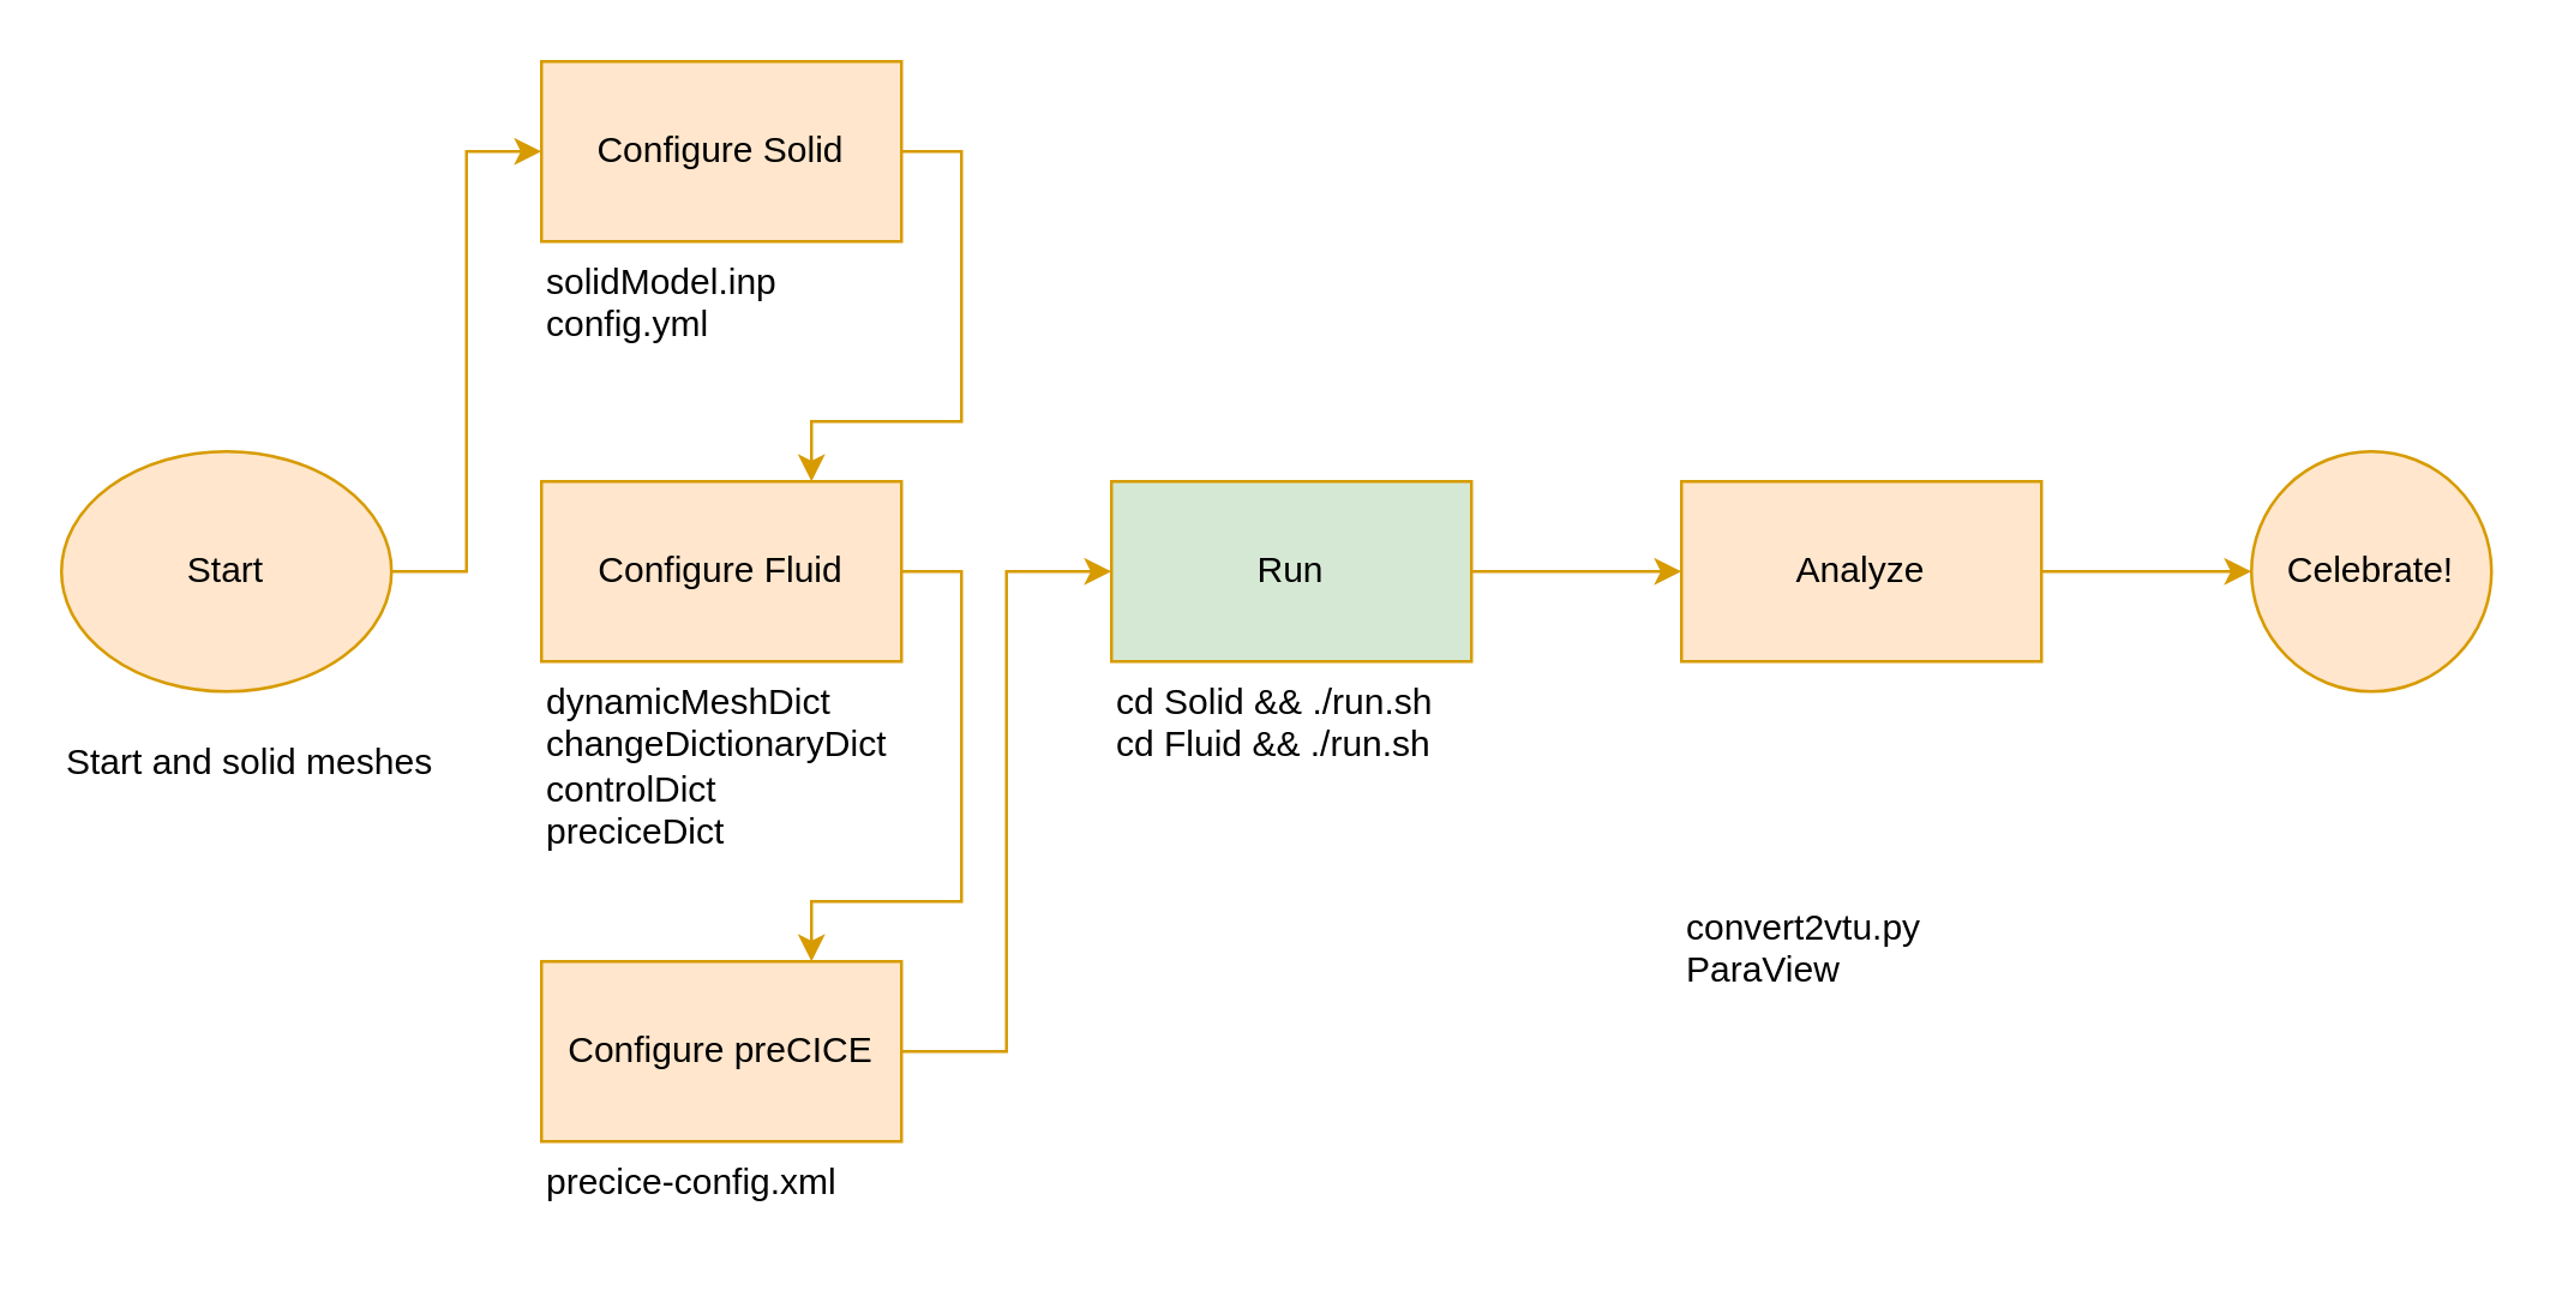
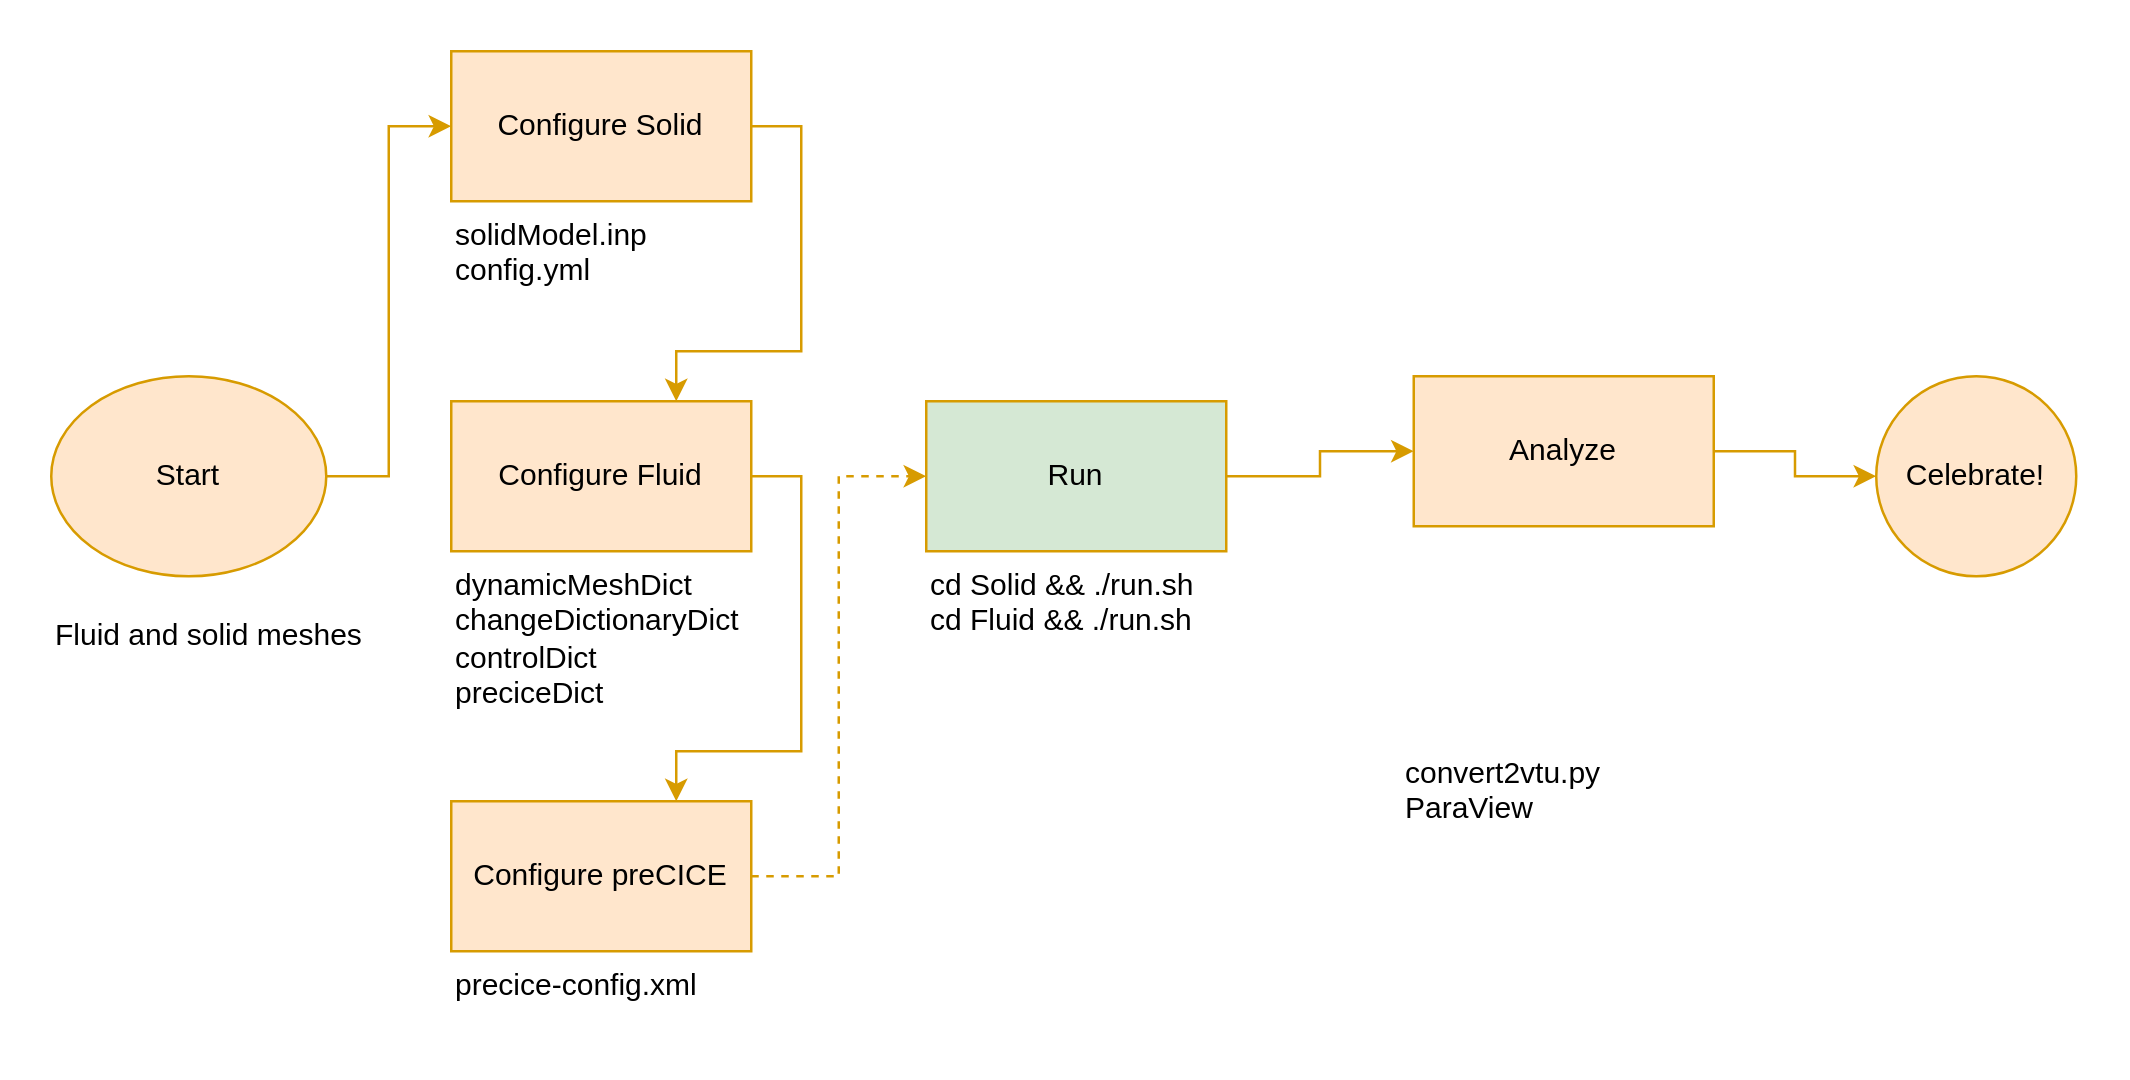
  <mxCell id="0" />
  <mxCell id="1" parent="0" />
  <mxCell id="2" style="edgeStyle=orthogonalEdgeStyle;rounded=0;orthogonalLoop=1;jettySize=auto;html=1;exitX=1;exitY=0.5;exitDx=0;exitDy=0;entryX=0;entryY=0.5;entryDx=0;entryDy=0;fillColor=#ffe6cc;strokeColor=#d79b00;" edge="1" parent="1" source="3" target="5"><mxGeometry relative="1" as="geometry" /></mxCell>
  <mxCell id="3" value="Start" style="ellipse;whiteSpace=wrap;html=1;aspect=fixed;fillColor=#ffe6cc;strokeColor=#d79b00;" vertex="1" parent="1"><mxGeometry x="20" y="150" width="110" height="80" as="geometry" /></mxCell>
  <mxCell id="4" style="edgeStyle=orthogonalEdgeStyle;rounded=0;orthogonalLoop=1;jettySize=auto;html=1;exitX=1;exitY=0.5;exitDx=0;exitDy=0;entryX=0.75;entryY=0;entryDx=0;entryDy=0;fillColor=#ffe6cc;strokeColor=#d79b00;" edge="1" parent="1" source="5" target="7"><mxGeometry relative="1" as="geometry"><Array as="points"><mxPoint x="320" y="50" /><mxPoint x="320" y="140" /><mxPoint x="270" y="140" /></Array></mxGeometry></mxCell>
  <mxCell id="5" value="Configure Solid" style="rounded=0;whiteSpace=wrap;html=1;fillColor=#ffe6cc;strokeColor=#d79b00;" vertex="1" parent="1"><mxGeometry x="180" y="20" width="120" height="60" as="geometry" /></mxCell>
  <mxCell id="6" style="edgeStyle=orthogonalEdgeStyle;rounded=0;orthogonalLoop=1;jettySize=auto;html=1;exitX=1;exitY=0.5;exitDx=0;exitDy=0;entryX=0.75;entryY=0;entryDx=0;entryDy=0;fillColor=#ffe6cc;strokeColor=#d79b00;" edge="1" parent="1" source="7" target="9"><mxGeometry relative="1" as="geometry"><Array as="points"><mxPoint x="320" y="190" /><mxPoint x="320" y="300" /><mxPoint x="270" y="300" /></Array></mxGeometry></mxCell>
  <mxCell id="7" value="Configure Fluid" style="rounded=0;whiteSpace=wrap;html=1;fillColor=#ffe6cc;strokeColor=#d79b00;" vertex="1" parent="1"><mxGeometry x="180" y="160" width="120" height="60" as="geometry" /></mxCell>
- <mxCell id="8" style="edgeStyle=orthogonalEdgeStyle;rounded=0;orthogonalLoop=1;jettySize=auto;html=1;exitX=1;exitY=0.5;exitDx=0;exitDy=0;entryX=0;entryY=0.5;entryDx=0;entryDy=0;fillColor=#ffe6cc;strokeColor=#d79b00;" edge="1" parent="1" source="9" target="11"><mxGeometry relative="1" as="geometry" /></mxCell>
+ <mxCell id="8" style="edgeStyle=orthogonalEdgeStyle;rounded=0;orthogonalLoop=1;jettySize=auto;html=1;exitX=1;exitY=0.5;exitDx=0;exitDy=0;entryX=0;entryY=0.5;entryDx=0;entryDy=0;fillColor=#ffe6cc;strokeColor=#d79b00;dashed=1;" edge="1" parent="1" source="9" target="11"><mxGeometry relative="1" as="geometry" /></mxCell>
  <mxCell id="9" value="Configure preCICE" style="rounded=0;whiteSpace=wrap;html=1;fillColor=#ffe6cc;strokeColor=#d79b00;" vertex="1" parent="1"><mxGeometry x="180" y="320" width="120" height="60" as="geometry" /></mxCell>
  <mxCell id="10" style="edgeStyle=orthogonalEdgeStyle;rounded=0;orthogonalLoop=1;jettySize=auto;html=1;exitX=1;exitY=0.5;exitDx=0;exitDy=0;entryX=0;entryY=0.5;entryDx=0;entryDy=0;fillColor=#ffe6cc;strokeColor=#d79b00;" edge="1" parent="1" source="11" target="13"><mxGeometry relative="1" as="geometry" /></mxCell>
  <mxCell id="11" value="Run" style="rounded=0;whiteSpace=wrap;html=1;fillColor=#d5e8d4;strokeColor=#d79b00;" vertex="1" parent="1"><mxGeometry x="370" y="160" width="120" height="60" as="geometry" /></mxCell>
  <mxCell id="12" style="edgeStyle=orthogonalEdgeStyle;rounded=0;orthogonalLoop=1;jettySize=auto;html=1;exitX=1;exitY=0.5;exitDx=0;exitDy=0;entryX=0;entryY=0.5;entryDx=0;entryDy=0;fillColor=#ffe6cc;strokeColor=#d79b00;" edge="1" parent="1" source="13" target="14"><mxGeometry relative="1" as="geometry" /></mxCell>
- <mxCell id="13" value="Analyze" style="rounded=0;whiteSpace=wrap;html=1;fillColor=#ffe6cc;strokeColor=#d79b00;" vertex="1" parent="1"><mxGeometry x="560" y="160" width="120" height="60" as="geometry" /></mxCell>
+ <mxCell id="13" value="Analyze" style="rounded=0;whiteSpace=wrap;html=1;fillColor=#ffe6cc;strokeColor=#d79b00;" vertex="1" parent="1"><mxGeometry x="565" y="150" width="120" height="60" as="geometry" /></mxCell>
  <mxCell id="14" value="Celebrate!" style="ellipse;whiteSpace=wrap;html=1;aspect=fixed;fillColor=#ffe6cc;strokeColor=#d79b00;" vertex="1" parent="1"><mxGeometry x="750" y="150" width="80" height="80" as="geometry" /></mxCell>
- <mxCell id="15" value="Start and solid meshes" style="text;html=1;align=left;verticalAlign=top;whiteSpace=wrap;rounded=0;" vertex="1" parent="1"><mxGeometry x="20" y="240" width="130" height="30" as="geometry" /></mxCell>
+ <mxCell id="15" value="Fluid and solid meshes" style="text;html=1;align=left;verticalAlign=top;whiteSpace=wrap;rounded=0;" vertex="1" parent="1"><mxGeometry x="20" y="240" width="130" height="30" as="geometry" /></mxCell>
  <mxCell id="16" value="solidModel.inp&lt;div&gt;config.yml&lt;/div&gt;" style="text;html=1;align=left;verticalAlign=top;whiteSpace=wrap;rounded=0;" vertex="1" parent="1"><mxGeometry x="180" y="80" width="130" height="30" as="geometry" /></mxCell>
  <mxCell id="17" value="dynamicMeshDict&lt;div&gt;changeDictionaryDict&lt;/div&gt;&lt;div&gt;controlDict&lt;/div&gt;&lt;div&gt;preciceDict&lt;/div&gt;" style="text;html=1;align=left;verticalAlign=top;whiteSpace=wrap;rounded=0;" vertex="1" parent="1"><mxGeometry x="180" y="220" width="130" height="70" as="geometry" /></mxCell>
  <mxCell id="18" value="precice-config.xml" style="text;html=1;align=left;verticalAlign=top;whiteSpace=wrap;rounded=0;" vertex="1" parent="1"><mxGeometry x="180" y="380" width="130" height="30" as="geometry" /></mxCell>
  <mxCell id="19" value="cd Solid &amp;amp;&amp;amp; ./run.sh&lt;div&gt;cd Fluid &amp;amp;&amp;amp; ./run.sh&lt;/div&gt;" style="text;html=1;align=left;verticalAlign=top;whiteSpace=wrap;rounded=0;" vertex="1" parent="1"><mxGeometry x="370" y="220" width="130" height="70" as="geometry" /></mxCell>
  <mxCell id="20" value="convert2vtu.py&lt;div&gt;ParaView&lt;/div&gt;" style="text;html=1;align=left;verticalAlign=top;whiteSpace=wrap;rounded=0;" vertex="1" parent="1"><mxGeometry x="560" y="295" width="130" height="70" as="geometry" /></mxCell>
